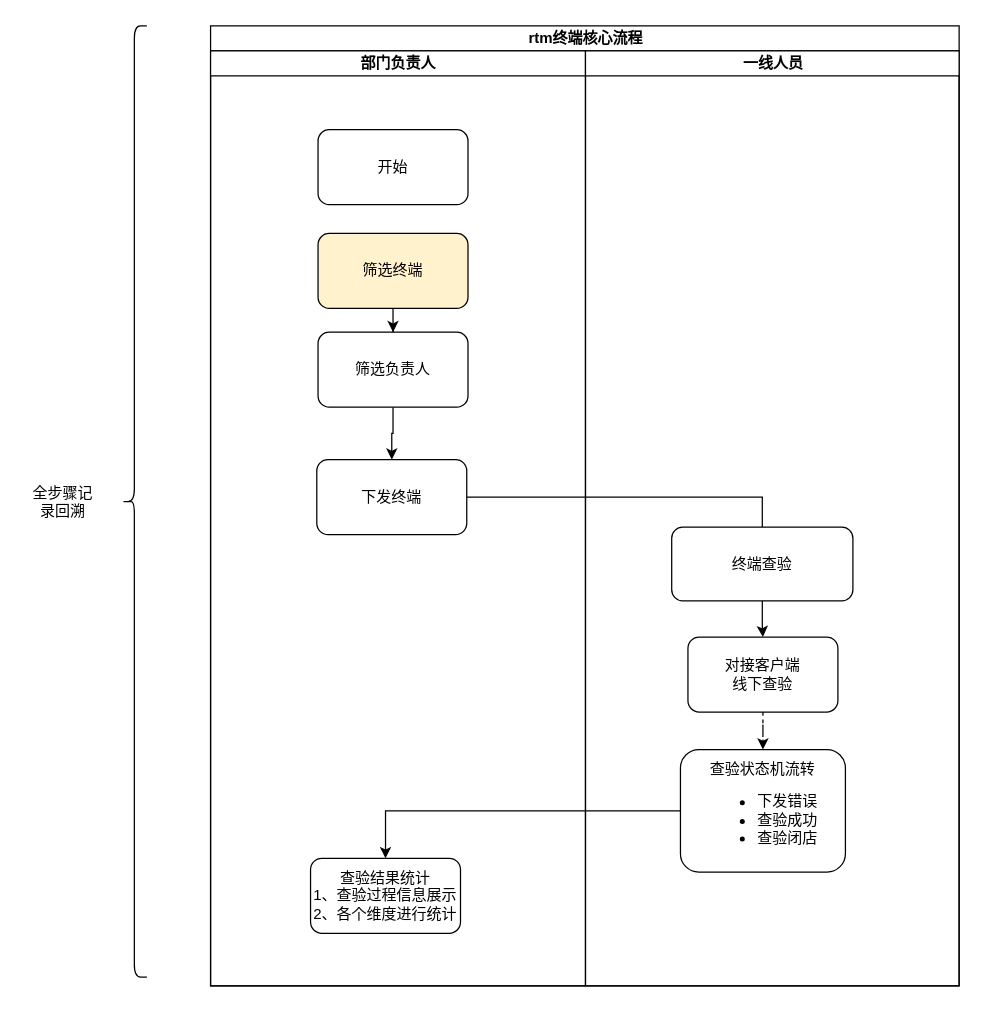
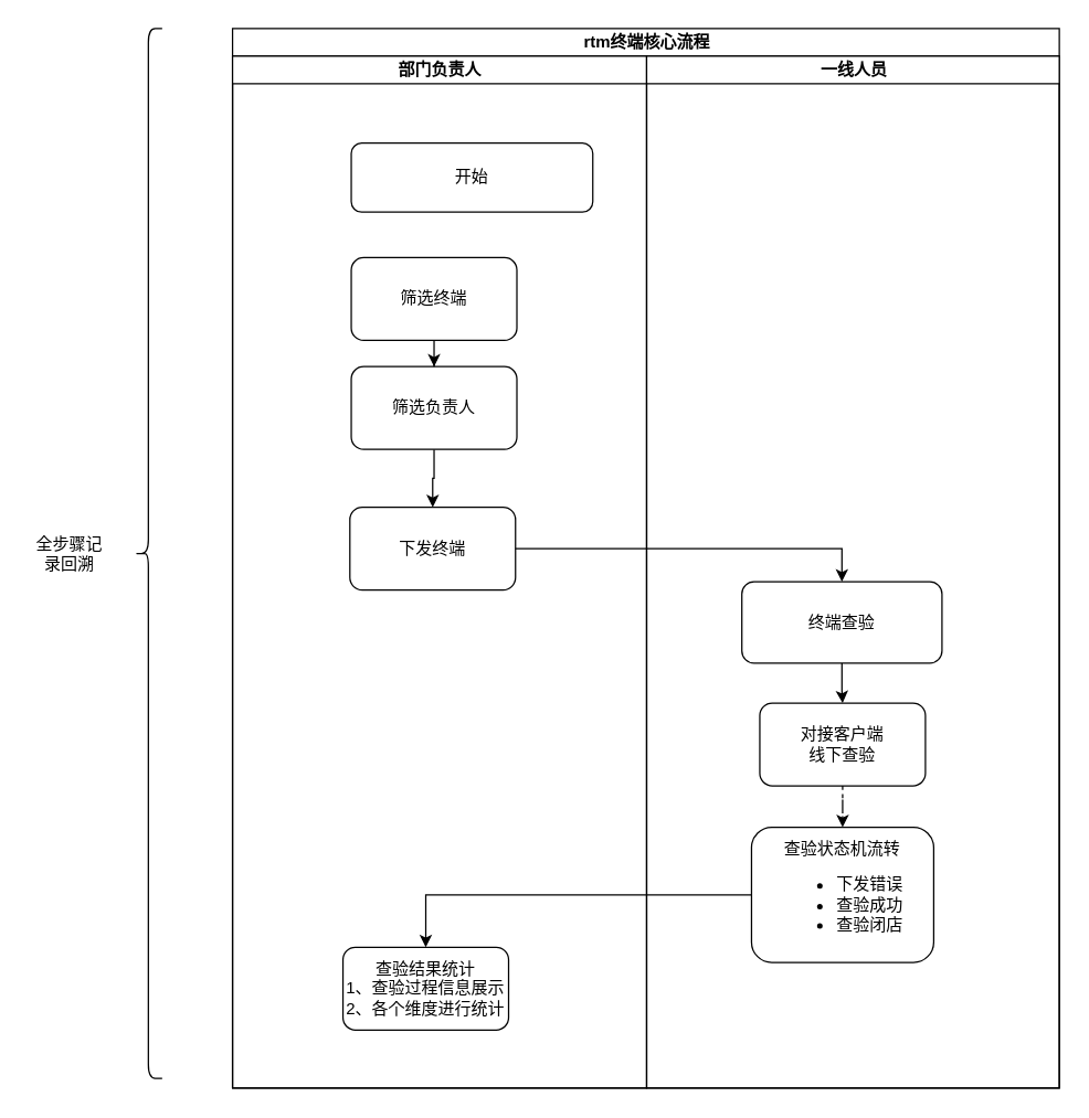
  <mxCell id="0" />
  <mxCell id="1" parent="0" />
  <mxCell id="2" value="rtm终端核心流程" style="swimlane;childLayout=stackLayout;resizeParent=1;resizeParentMax=0;startSize=20;html=1;" parent="1" vertex="1"><mxGeometry x="168" y="20" width="599" height="768" as="geometry" /></mxCell>
  <mxCell id="3" value="部门负责人" style="swimlane;startSize=20;html=1;" parent="2" vertex="1"><mxGeometry y="20" width="300" height="748" as="geometry" /></mxCell>
- <mxCell id="4" value="开始" style="rounded=1;whiteSpace=wrap;html=1;points=[[0,0,0,0,0],[0,0.25,0,0,0],[0,0.5,0,0,0],[0,0.75,0,0,0],[0,1,0,0,0],[0.25,0,0,0,0],[0.25,1,0,0,0],[0.5,0,0,0,0],[0.5,1,0,0,0],[0.75,0,0,0,0],[0.75,1,0,0,0],[1,0,0,0,0],[1,0.25,0,0,0],[1,0.5,0,0,0],[1,0.75,0,0,0],[1,1,0,0,0]];" parent="3" vertex="1"><mxGeometry x="86.0" y="63" width="120" height="60" as="geometry" /></mxCell>
+ <mxCell id="4" value="开始" style="rounded=1;whiteSpace=wrap;html=1;points=[[0,0,0,0,0],[0,0.25,0,0,0],[0,0.5,0,0,0],[0,0.75,0,0,0],[0,1,0,0,0],[0.25,0,0,0,0],[0.25,1,0,0,0],[0.5,0,0,0,0],[0.5,1,0,0,0],[0.75,0,0,0,0],[0.75,1,0,0,0],[1,0,0,0,0],[1,0.25,0,0,0],[1,0.5,0,0,0],[1,0.75,0,0,0],[1,1,0,0,0]];" parent="3" vertex="1"><mxGeometry x="86.0" y="63" width="175" height="50" as="geometry" /></mxCell>
  <mxCell id="5" value="查验结果统计&lt;div&gt;1、查验过程信息展示&lt;/div&gt;&lt;div&gt;2、各个维度进行统计&lt;/div&gt;" style="rounded=1;whiteSpace=wrap;html=1;" parent="3" vertex="1"><mxGeometry x="80" y="646" width="120" height="60" as="geometry" /></mxCell>
  <mxCell id="6" value="" style="edgeStyle=orthogonalEdgeStyle;rounded=0;orthogonalLoop=1;jettySize=auto;html=1;" edge="1" parent="3" source="7" target="9"><mxGeometry relative="1" as="geometry" /></mxCell>
- <mxCell id="7" value="筛选终端" style="whiteSpace=wrap;html=1;rounded=1;fillColor=#fff2cc;" vertex="1" parent="3"><mxGeometry x="86.0" y="146" width="120" height="60" as="geometry" /></mxCell>
+ <mxCell id="7" value="筛选终端" style="whiteSpace=wrap;html=1;rounded=1;" vertex="1" parent="3"><mxGeometry x="86.0" y="146" width="120" height="60" as="geometry" /></mxCell>
  <mxCell id="8" value="" style="edgeStyle=orthogonalEdgeStyle;rounded=0;orthogonalLoop=1;jettySize=auto;html=1;" edge="1" parent="3" source="9" target="10"><mxGeometry relative="1" as="geometry" /></mxCell>
  <mxCell id="9" value="筛选负责人" style="whiteSpace=wrap;html=1;rounded=1;" vertex="1" parent="3"><mxGeometry x="86.0" y="225" width="120" height="60" as="geometry" /></mxCell>
  <mxCell id="10" value="下发终端" style="whiteSpace=wrap;html=1;rounded=1;" vertex="1" parent="3"><mxGeometry x="85.0" y="327" width="120" height="60" as="geometry" /></mxCell>
- <mxCell id="11" style="edgeStyle=orthogonalEdgeStyle;rounded=0;orthogonalLoop=1;jettySize=auto;html=1;entryX=0.5;entryY=0;entryDx=0;entryDy=0;endArrow=none;" edge="1" parent="2" source="10" target="14"><mxGeometry relative="1" as="geometry" /></mxCell>
+ <mxCell id="11" style="edgeStyle=orthogonalEdgeStyle;rounded=0;orthogonalLoop=1;jettySize=auto;html=1;entryX=0.5;entryY=0;entryDx=0;entryDy=0;" edge="1" parent="2" source="10" target="14"><mxGeometry relative="1" as="geometry" /></mxCell>
  <mxCell id="12" value="一线人员" style="swimlane;startSize=20;html=1;" parent="2" vertex="1"><mxGeometry x="300" y="20" width="299" height="748" as="geometry"><mxRectangle x="120" y="20" width="32" height="460" as="alternateBounds" /></mxGeometry></mxCell>
  <mxCell id="13" value="" style="edgeStyle=orthogonalEdgeStyle;rounded=0;orthogonalLoop=1;jettySize=auto;html=1;" edge="1" parent="12" source="14" target="16"><mxGeometry relative="1" as="geometry" /></mxCell>
  <mxCell id="14" value="终端查验" style="rounded=1;whiteSpace=wrap;html=1;" parent="12" vertex="1"><mxGeometry x="69" y="381" width="145" height="59" as="geometry" /></mxCell>
  <mxCell id="15" value="" style="edgeStyle=orthogonalEdgeStyle;rounded=0;orthogonalLoop=1;jettySize=auto;html=1;dashed=1;" edge="1" parent="12" source="16" target="17"><mxGeometry relative="1" as="geometry" /></mxCell>
  <mxCell id="16" value="对接客户端&lt;div&gt;线下查验&lt;/div&gt;" style="whiteSpace=wrap;html=1;rounded=1;" vertex="1" parent="12"><mxGeometry x="82" y="469" width="120" height="60" as="geometry" /></mxCell>
  <mxCell id="17" value="查验状态机流转&lt;div&gt;&lt;ul&gt;&lt;li&gt;下发错误&lt;/li&gt;&lt;li&gt;查验成功&lt;/li&gt;&lt;li&gt;查验闭店&lt;/li&gt;&lt;/ul&gt;&lt;/div&gt;" style="whiteSpace=wrap;html=1;rounded=1;" vertex="1" parent="12"><mxGeometry x="76" y="559" width="132" height="98" as="geometry" /></mxCell>
  <mxCell id="18" style="edgeStyle=orthogonalEdgeStyle;rounded=0;orthogonalLoop=1;jettySize=auto;html=1;exitX=0;exitY=0.5;exitDx=0;exitDy=0;entryX=0.5;entryY=0;entryDx=0;entryDy=0;" edge="1" parent="2" source="17" target="5"><mxGeometry relative="1" as="geometry" /></mxCell>
  <mxCell id="19" value="" style="shape=curlyBracket;whiteSpace=wrap;html=1;rounded=1;labelPosition=left;verticalLabelPosition=middle;align=right;verticalAlign=middle;" parent="1" vertex="1"><mxGeometry x="97" y="20" width="20" height="761" as="geometry" /></mxCell>
  <mxCell id="20" value="全步骤记录回溯" style="text;html=1;align=center;verticalAlign=middle;whiteSpace=wrap;rounded=0;" parent="1" vertex="1"><mxGeometry x="20" y="386" width="60" height="30" as="geometry" /></mxCell>
